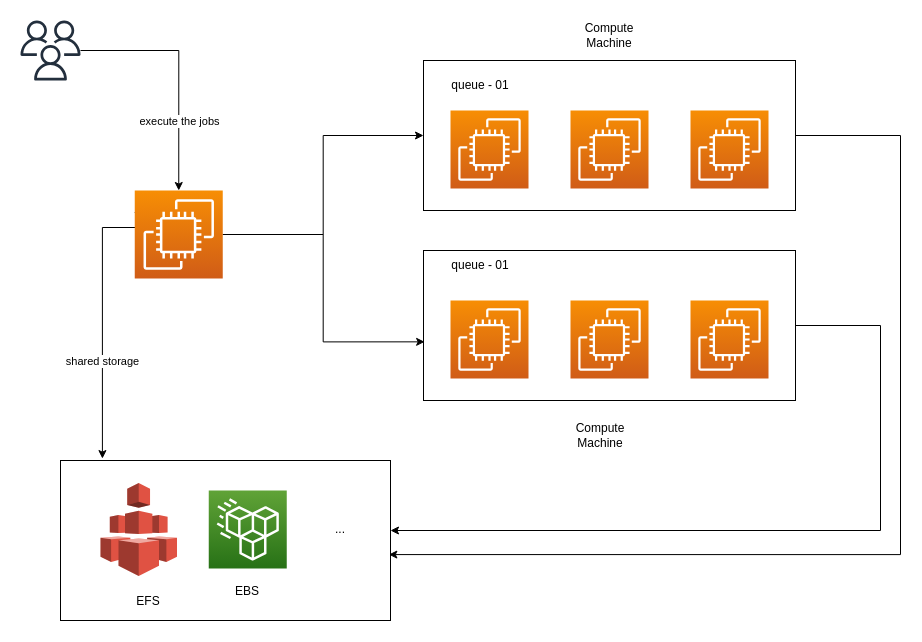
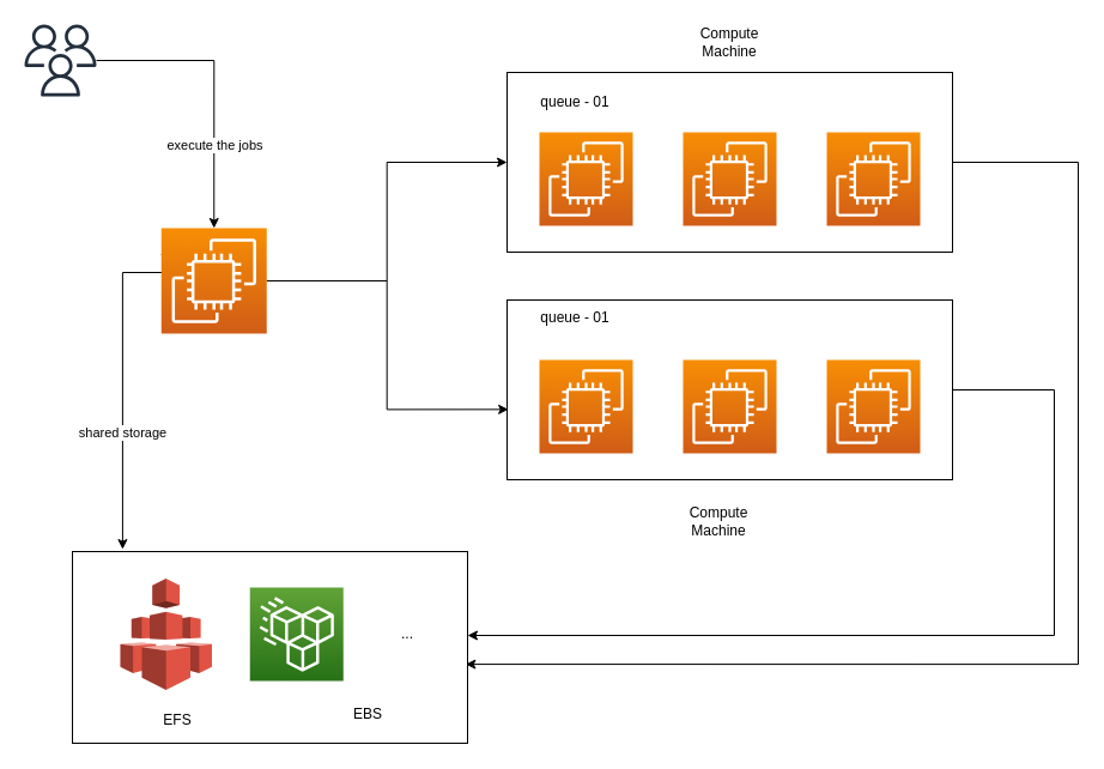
  <mxCell id="0" />
  <mxCell id="1" parent="0" />
  <mxCell id="2" style="edgeStyle=orthogonalEdgeStyle;rounded=0;orthogonalLoop=1;jettySize=auto;html=1;" edge="1" parent="1" source="3" target="12"><mxGeometry relative="1" as="geometry"><mxPoint x="500" y="540" as="targetPoint" /><Array as="points"><mxPoint x="880" y="325" /><mxPoint x="880" y="530" /></Array></mxGeometry></mxCell>
  <mxCell id="3" value="" style="rounded=0;whiteSpace=wrap;html=1;" vertex="1" parent="1"><mxGeometry x="423" y="250" width="372" height="150" as="geometry" /></mxCell>
  <mxCell id="4" style="edgeStyle=orthogonalEdgeStyle;rounded=0;orthogonalLoop=1;jettySize=auto;html=1;entryX=0.995;entryY=0.588;entryDx=0;entryDy=0;entryPerimeter=0;" edge="1" parent="1" source="5" target="12"><mxGeometry relative="1" as="geometry"><Array as="points"><mxPoint x="900" y="135" /><mxPoint x="900" y="554" /></Array></mxGeometry></mxCell>
  <mxCell id="5" value="" style="rounded=0;whiteSpace=wrap;html=1;" vertex="1" parent="1"><mxGeometry x="423" y="60" width="372" height="150" as="geometry" /></mxCell>
  <mxCell id="6" style="edgeStyle=orthogonalEdgeStyle;rounded=0;orthogonalLoop=1;jettySize=auto;html=1;entryX=0.127;entryY=-0.012;entryDx=0;entryDy=0;entryPerimeter=0;exitX=0;exitY=0.25;exitDx=0;exitDy=0;exitPerimeter=0;" edge="1" parent="1" source="20" target="12"><mxGeometry relative="1" as="geometry"><mxPoint x="140" y="226.571" as="sourcePoint" /><Array as="points"><mxPoint x="170" y="227" /><mxPoint x="102" y="227" /></Array></mxGeometry></mxCell>
  <mxCell id="7" value="shared storage" style="edgeLabel;html=1;align=center;verticalAlign=middle;resizable=0;points=[];" vertex="1" connectable="0" parent="6"><mxGeometry x="0.443" relative="1" as="geometry"><mxPoint as="offset" /></mxGeometry></mxCell>
  <mxCell id="8" style="edgeStyle=orthogonalEdgeStyle;rounded=0;orthogonalLoop=1;jettySize=auto;html=1;entryX=0.5;entryY=0;entryDx=0;entryDy=0;entryPerimeter=0;" edge="1" parent="1" source="10" target="20"><mxGeometry relative="1" as="geometry"><mxPoint x="178.286" y="180" as="targetPoint" /></mxGeometry></mxCell>
  <mxCell id="9" value="execute the jobs" style="edgeLabel;html=1;align=center;verticalAlign=middle;resizable=0;points=[];" vertex="1" connectable="0" parent="8"><mxGeometry x="0.144" y="2" relative="1" as="geometry"><mxPoint x="-2" y="33" as="offset" /></mxGeometry></mxCell>
  <mxCell id="10" value="" style="sketch=0;outlineConnect=0;fontColor=#232F3E;gradientColor=none;fillColor=#232F3D;strokeColor=none;dashed=0;verticalLabelPosition=bottom;verticalAlign=top;align=center;html=1;fontSize=12;fontStyle=0;aspect=fixed;pointerEvents=1;shape=mxgraph.aws4.users;" vertex="1" parent="1"><mxGeometry x="20" y="20" width="60" height="60" as="geometry" /></mxCell>
  <mxCell id="11" value="" style="group" vertex="1" connectable="0" parent="1"><mxGeometry x="60" y="460" width="330" height="160" as="geometry" /></mxCell>
  <mxCell id="12" value="" style="rounded=0;whiteSpace=wrap;html=1;" vertex="1" parent="11"><mxGeometry width="330" height="160" as="geometry" /></mxCell>
  <mxCell id="13" value="" style="sketch=0;points=[[0,0,0],[0.25,0,0],[0.5,0,0],[0.75,0,0],[1,0,0],[0,1,0],[0.25,1,0],[0.5,1,0],[0.75,1,0],[1,1,0],[0,0.25,0],[0,0.5,0],[0,0.75,0],[1,0.25,0],[1,0.5,0],[1,0.75,0]];outlineConnect=0;fontColor=#232F3E;gradientColor=#60A337;gradientDirection=north;fillColor=#277116;strokeColor=#ffffff;dashed=0;verticalLabelPosition=bottom;verticalAlign=top;align=center;html=1;fontSize=12;fontStyle=0;aspect=fixed;shape=mxgraph.aws4.resourceIcon;resIcon=mxgraph.aws4.efs_standard;" vertex="1" parent="11"><mxGeometry x="148.25" y="30" width="78" height="78" as="geometry" /></mxCell>
  <mxCell id="14" value="" style="outlineConnect=0;dashed=0;verticalLabelPosition=bottom;verticalAlign=top;align=center;html=1;shape=mxgraph.aws3.efs;fillColor=#E05243;gradientColor=none;" vertex="1" parent="11"><mxGeometry x="40" y="22.5" width="76.5" height="93" as="geometry" /></mxCell>
- <mxCell id="15" value="EBS" style="text;html=1;strokeColor=none;fillColor=none;align=center;verticalAlign=middle;whiteSpace=wrap;rounded=0;" vertex="1" parent="11"><mxGeometry x="157.25" y="115.5" width="60" height="30" as="geometry" /></mxCell>
+ <mxCell id="15" value="EBS" style="text;html=1;strokeColor=none;fillColor=none;align=center;verticalAlign=middle;whiteSpace=wrap;rounded=0;" vertex="1" parent="11"><mxGeometry x="217.25" y="120.5" width="60" height="30" as="geometry" /></mxCell>
  <mxCell id="16" value="EFS" style="text;html=1;strokeColor=none;fillColor=none;align=center;verticalAlign=middle;whiteSpace=wrap;rounded=0;" vertex="1" parent="11"><mxGeometry x="58.25" y="125.5" width="60" height="30" as="geometry" /></mxCell>
  <mxCell id="17" value="..." style="text;html=1;strokeColor=none;fillColor=none;align=center;verticalAlign=middle;whiteSpace=wrap;rounded=0;" vertex="1" parent="11"><mxGeometry x="250" y="54" width="60" height="30" as="geometry" /></mxCell>
  <mxCell id="18" style="edgeStyle=orthogonalEdgeStyle;rounded=0;orthogonalLoop=1;jettySize=auto;html=1;entryX=0;entryY=0.5;entryDx=0;entryDy=0;" edge="1" parent="1" source="20" target="5"><mxGeometry relative="1" as="geometry" /></mxCell>
  <mxCell id="19" style="edgeStyle=orthogonalEdgeStyle;rounded=0;orthogonalLoop=1;jettySize=auto;html=1;entryX=0.003;entryY=0.609;entryDx=0;entryDy=0;entryPerimeter=0;strokeColor=default;jumpStyle=none;" edge="1" parent="1" source="20" target="3"><mxGeometry relative="1" as="geometry" /></mxCell>
  <mxCell id="20" value="" style="sketch=0;points=[[0,0,0],[0.25,0,0],[0.5,0,0],[0.75,0,0],[1,0,0],[0,1,0],[0.25,1,0],[0.5,1,0],[0.75,1,0],[1,1,0],[0,0.25,0],[0,0.5,0],[0,0.75,0],[1,0.25,0],[1,0.5,0],[1,0.75,0]];outlineConnect=0;fontColor=#232F3E;gradientColor=#F78E04;gradientDirection=north;fillColor=#D05C17;strokeColor=#ffffff;dashed=0;verticalLabelPosition=bottom;verticalAlign=top;align=center;html=1;fontSize=12;fontStyle=0;aspect=fixed;shape=mxgraph.aws4.resourceIcon;resIcon=mxgraph.aws4.ec2;" vertex="1" parent="1"><mxGeometry x="134.25" y="190" width="88" height="88" as="geometry" /></mxCell>
  <mxCell id="21" value="" style="sketch=0;points=[[0,0,0],[0.25,0,0],[0.5,0,0],[0.75,0,0],[1,0,0],[0,1,0],[0.25,1,0],[0.5,1,0],[0.75,1,0],[1,1,0],[0,0.25,0],[0,0.5,0],[0,0.75,0],[1,0.25,0],[1,0.5,0],[1,0.75,0]];outlineConnect=0;fontColor=#232F3E;gradientColor=#F78E04;gradientDirection=north;fillColor=#D05C17;strokeColor=#ffffff;dashed=0;verticalLabelPosition=bottom;verticalAlign=top;align=center;html=1;fontSize=12;fontStyle=0;aspect=fixed;shape=mxgraph.aws4.resourceIcon;resIcon=mxgraph.aws4.ec2;" vertex="1" parent="1"><mxGeometry x="450" y="110" width="78" height="78" as="geometry" /></mxCell>
  <mxCell id="22" value="" style="sketch=0;points=[[0,0,0],[0.25,0,0],[0.5,0,0],[0.75,0,0],[1,0,0],[0,1,0],[0.25,1,0],[0.5,1,0],[0.75,1,0],[1,1,0],[0,0.25,0],[0,0.5,0],[0,0.75,0],[1,0.25,0],[1,0.5,0],[1,0.75,0]];outlineConnect=0;fontColor=#232F3E;gradientColor=#F78E04;gradientDirection=north;fillColor=#D05C17;strokeColor=#ffffff;dashed=0;verticalLabelPosition=bottom;verticalAlign=top;align=center;html=1;fontSize=12;fontStyle=0;aspect=fixed;shape=mxgraph.aws4.resourceIcon;resIcon=mxgraph.aws4.ec2;" vertex="1" parent="1"><mxGeometry x="570" y="110" width="78" height="78" as="geometry" /></mxCell>
  <mxCell id="23" value="" style="sketch=0;points=[[0,0,0],[0.25,0,0],[0.5,0,0],[0.75,0,0],[1,0,0],[0,1,0],[0.25,1,0],[0.5,1,0],[0.75,1,0],[1,1,0],[0,0.25,0],[0,0.5,0],[0,0.75,0],[1,0.25,0],[1,0.5,0],[1,0.75,0]];outlineConnect=0;fontColor=#232F3E;gradientColor=#F78E04;gradientDirection=north;fillColor=#D05C17;strokeColor=#ffffff;dashed=0;verticalLabelPosition=bottom;verticalAlign=top;align=center;html=1;fontSize=12;fontStyle=0;aspect=fixed;shape=mxgraph.aws4.resourceIcon;resIcon=mxgraph.aws4.ec2;" vertex="1" parent="1"><mxGeometry x="690" y="110" width="78" height="78" as="geometry" /></mxCell>
  <mxCell id="24" value="" style="sketch=0;points=[[0,0,0],[0.25,0,0],[0.5,0,0],[0.75,0,0],[1,0,0],[0,1,0],[0.25,1,0],[0.5,1,0],[0.75,1,0],[1,1,0],[0,0.25,0],[0,0.5,0],[0,0.75,0],[1,0.25,0],[1,0.5,0],[1,0.75,0]];outlineConnect=0;fontColor=#232F3E;gradientColor=#F78E04;gradientDirection=north;fillColor=#D05C17;strokeColor=#ffffff;dashed=0;verticalLabelPosition=bottom;verticalAlign=top;align=center;html=1;fontSize=12;fontStyle=0;aspect=fixed;shape=mxgraph.aws4.resourceIcon;resIcon=mxgraph.aws4.ec2;" vertex="1" parent="1"><mxGeometry x="450" y="300" width="78" height="78" as="geometry" /></mxCell>
  <mxCell id="25" value="" style="sketch=0;points=[[0,0,0],[0.25,0,0],[0.5,0,0],[0.75,0,0],[1,0,0],[0,1,0],[0.25,1,0],[0.5,1,0],[0.75,1,0],[1,1,0],[0,0.25,0],[0,0.5,0],[0,0.75,0],[1,0.25,0],[1,0.5,0],[1,0.75,0]];outlineConnect=0;fontColor=#232F3E;gradientColor=#F78E04;gradientDirection=north;fillColor=#D05C17;strokeColor=#ffffff;dashed=0;verticalLabelPosition=bottom;verticalAlign=top;align=center;html=1;fontSize=12;fontStyle=0;aspect=fixed;shape=mxgraph.aws4.resourceIcon;resIcon=mxgraph.aws4.ec2;" vertex="1" parent="1"><mxGeometry x="570" y="300" width="78" height="78" as="geometry" /></mxCell>
  <mxCell id="26" value="" style="sketch=0;points=[[0,0,0],[0.25,0,0],[0.5,0,0],[0.75,0,0],[1,0,0],[0,1,0],[0.25,1,0],[0.5,1,0],[0.75,1,0],[1,1,0],[0,0.25,0],[0,0.5,0],[0,0.75,0],[1,0.25,0],[1,0.5,0],[1,0.75,0]];outlineConnect=0;fontColor=#232F3E;gradientColor=#F78E04;gradientDirection=north;fillColor=#D05C17;strokeColor=#ffffff;dashed=0;verticalLabelPosition=bottom;verticalAlign=top;align=center;html=1;fontSize=12;fontStyle=0;aspect=fixed;shape=mxgraph.aws4.resourceIcon;resIcon=mxgraph.aws4.ec2;" vertex="1" parent="1"><mxGeometry x="690" y="300" width="78" height="78" as="geometry" /></mxCell>
  <mxCell id="27" value="queue - 01" style="text;html=1;strokeColor=none;fillColor=none;align=center;verticalAlign=middle;whiteSpace=wrap;rounded=0;" vertex="1" parent="1"><mxGeometry x="450" y="70" width="60" height="30" as="geometry" /></mxCell>
  <mxCell id="28" value="queue - 01" style="text;html=1;strokeColor=none;fillColor=none;align=center;verticalAlign=middle;whiteSpace=wrap;rounded=0;" vertex="1" parent="1"><mxGeometry x="450" y="250" width="60" height="30" as="geometry" /></mxCell>
  <mxCell id="29" value="Compute Machine" style="text;html=1;strokeColor=none;fillColor=none;align=center;verticalAlign=middle;whiteSpace=wrap;rounded=0;" vertex="1" parent="1"><mxGeometry x="570" y="420" width="60" height="30" as="geometry" /></mxCell>
  <mxCell id="30" value="Compute Machine" style="text;html=1;strokeColor=none;fillColor=none;align=center;verticalAlign=middle;whiteSpace=wrap;rounded=0;" vertex="1" parent="1"><mxGeometry x="579" y="20" width="60" height="30" as="geometry" /></mxCell>
